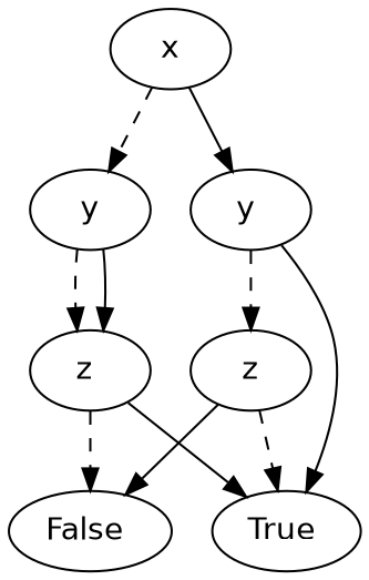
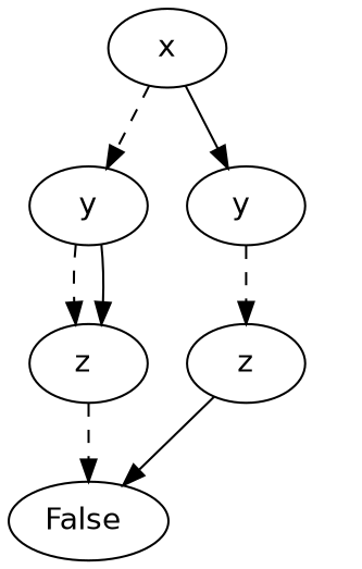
  digraph {
    fontname="DejaVu Sans"
    node [fontname="DejaVu Sans"]
    edge [fontname="DejaVu Sans"]
    n1 [label=x]
    n2 [label=y]
    n3 [label="y "]
    n4 [label="z "]
    n5 [label="False "]
-   n6 [label="True "]
    n7 [label=z]
    n1 -> n2 [style=dashed]
    n1 -> n3
    n2 -> n4 [style=dashed]
    n2 -> n4
-   n3 -> n6
    n3 -> n7 [style=dashed]
    n4 -> n5 [style=dashed]
-   n4 -> n6
    n7 -> n5
-   n7 -> n6 [style=dashed]
  }
